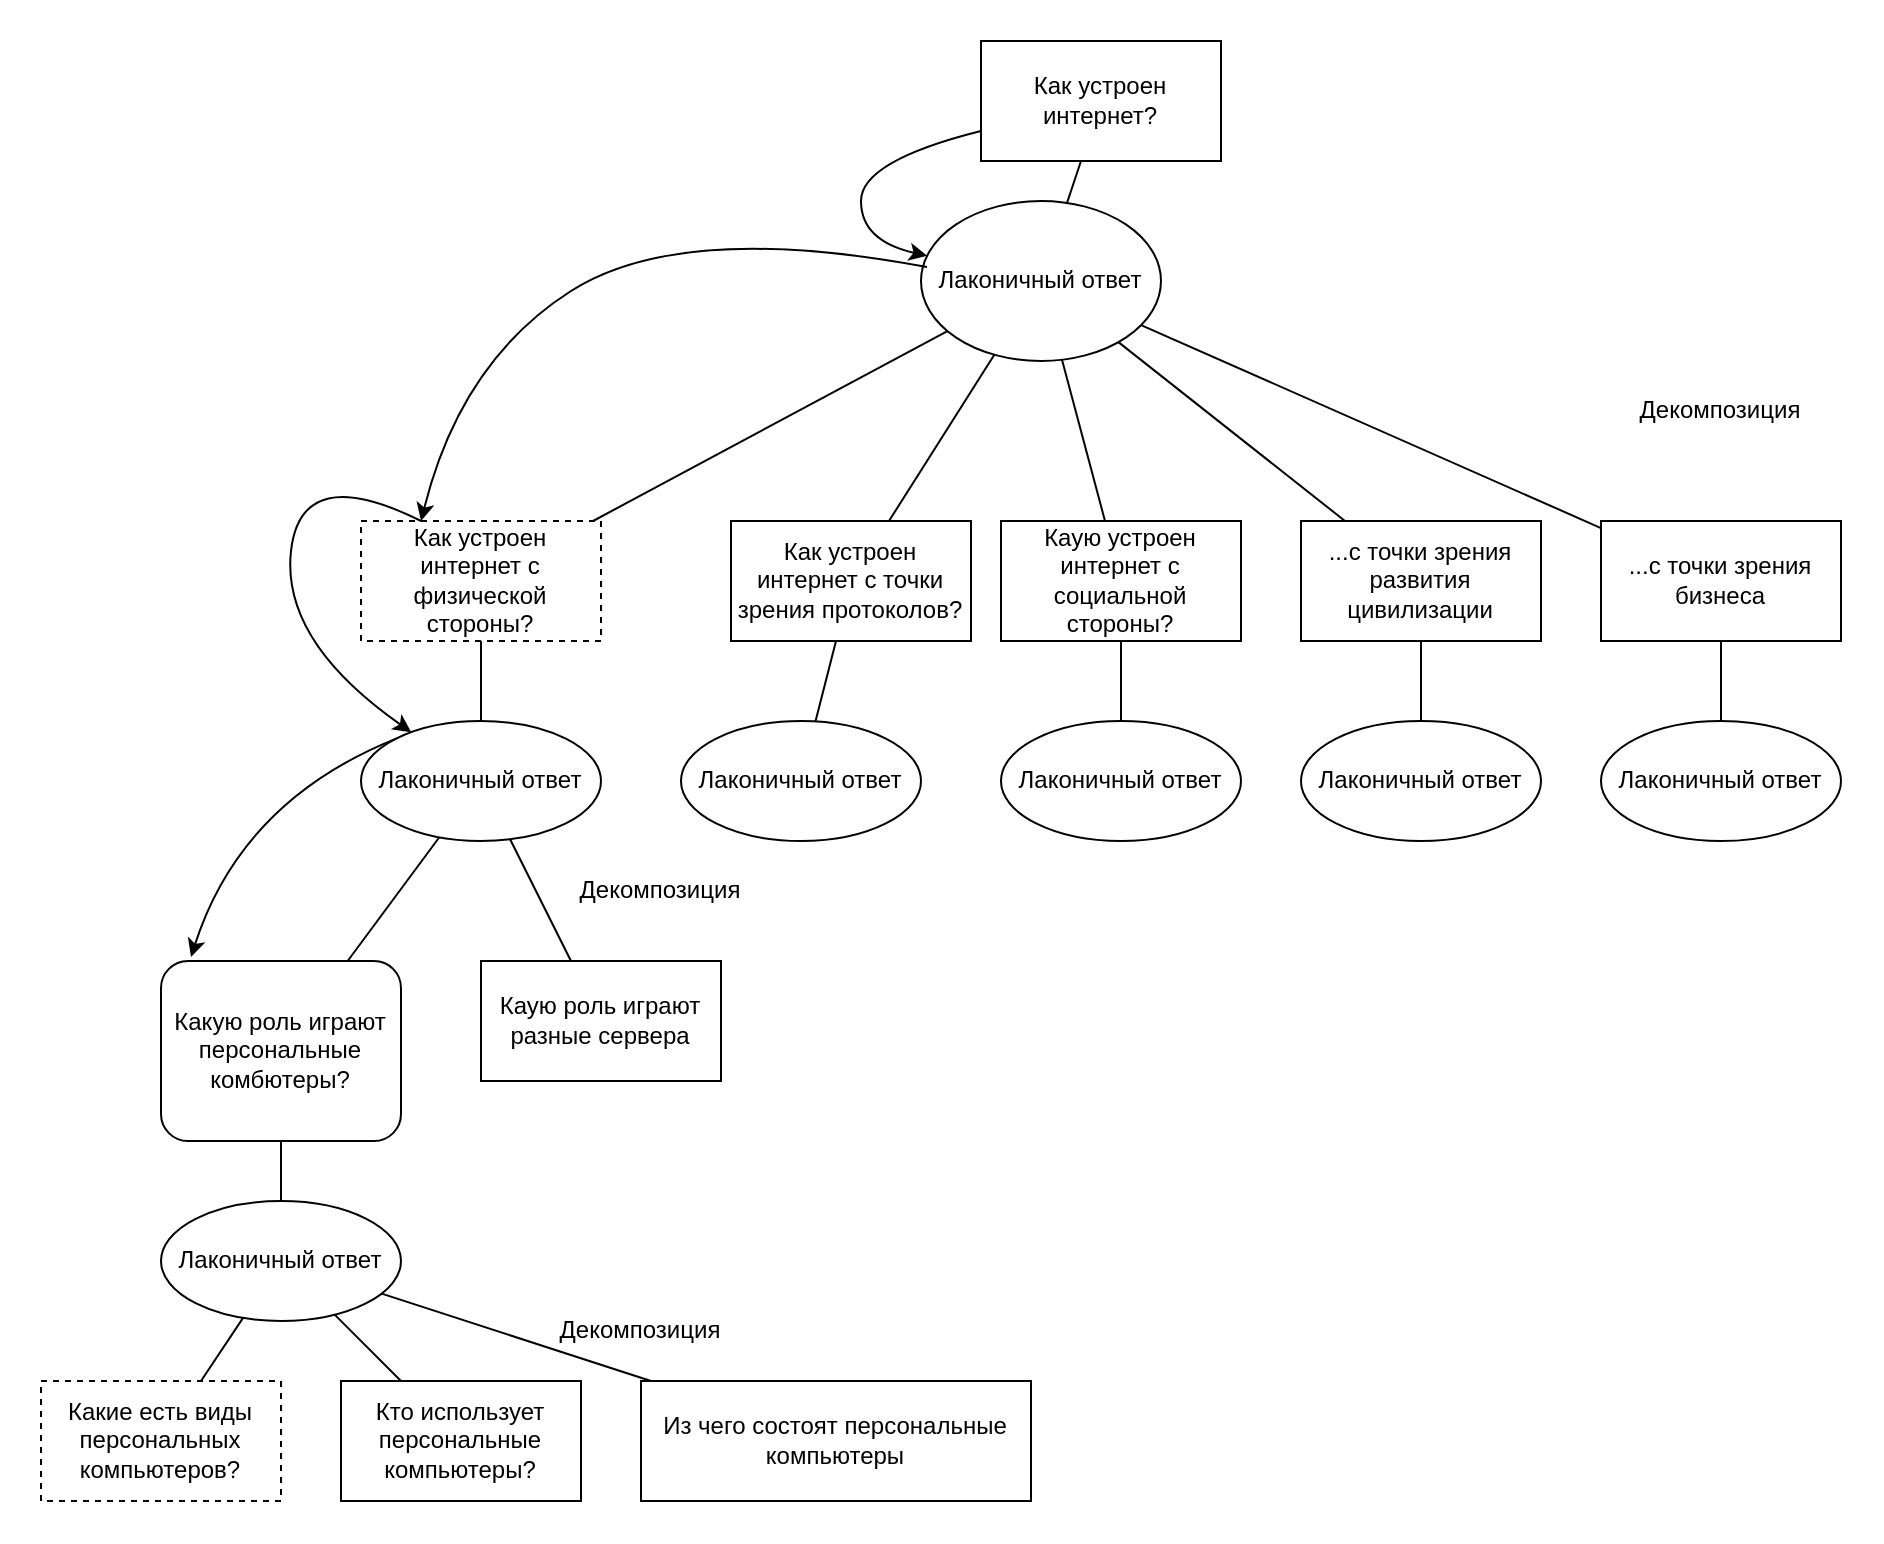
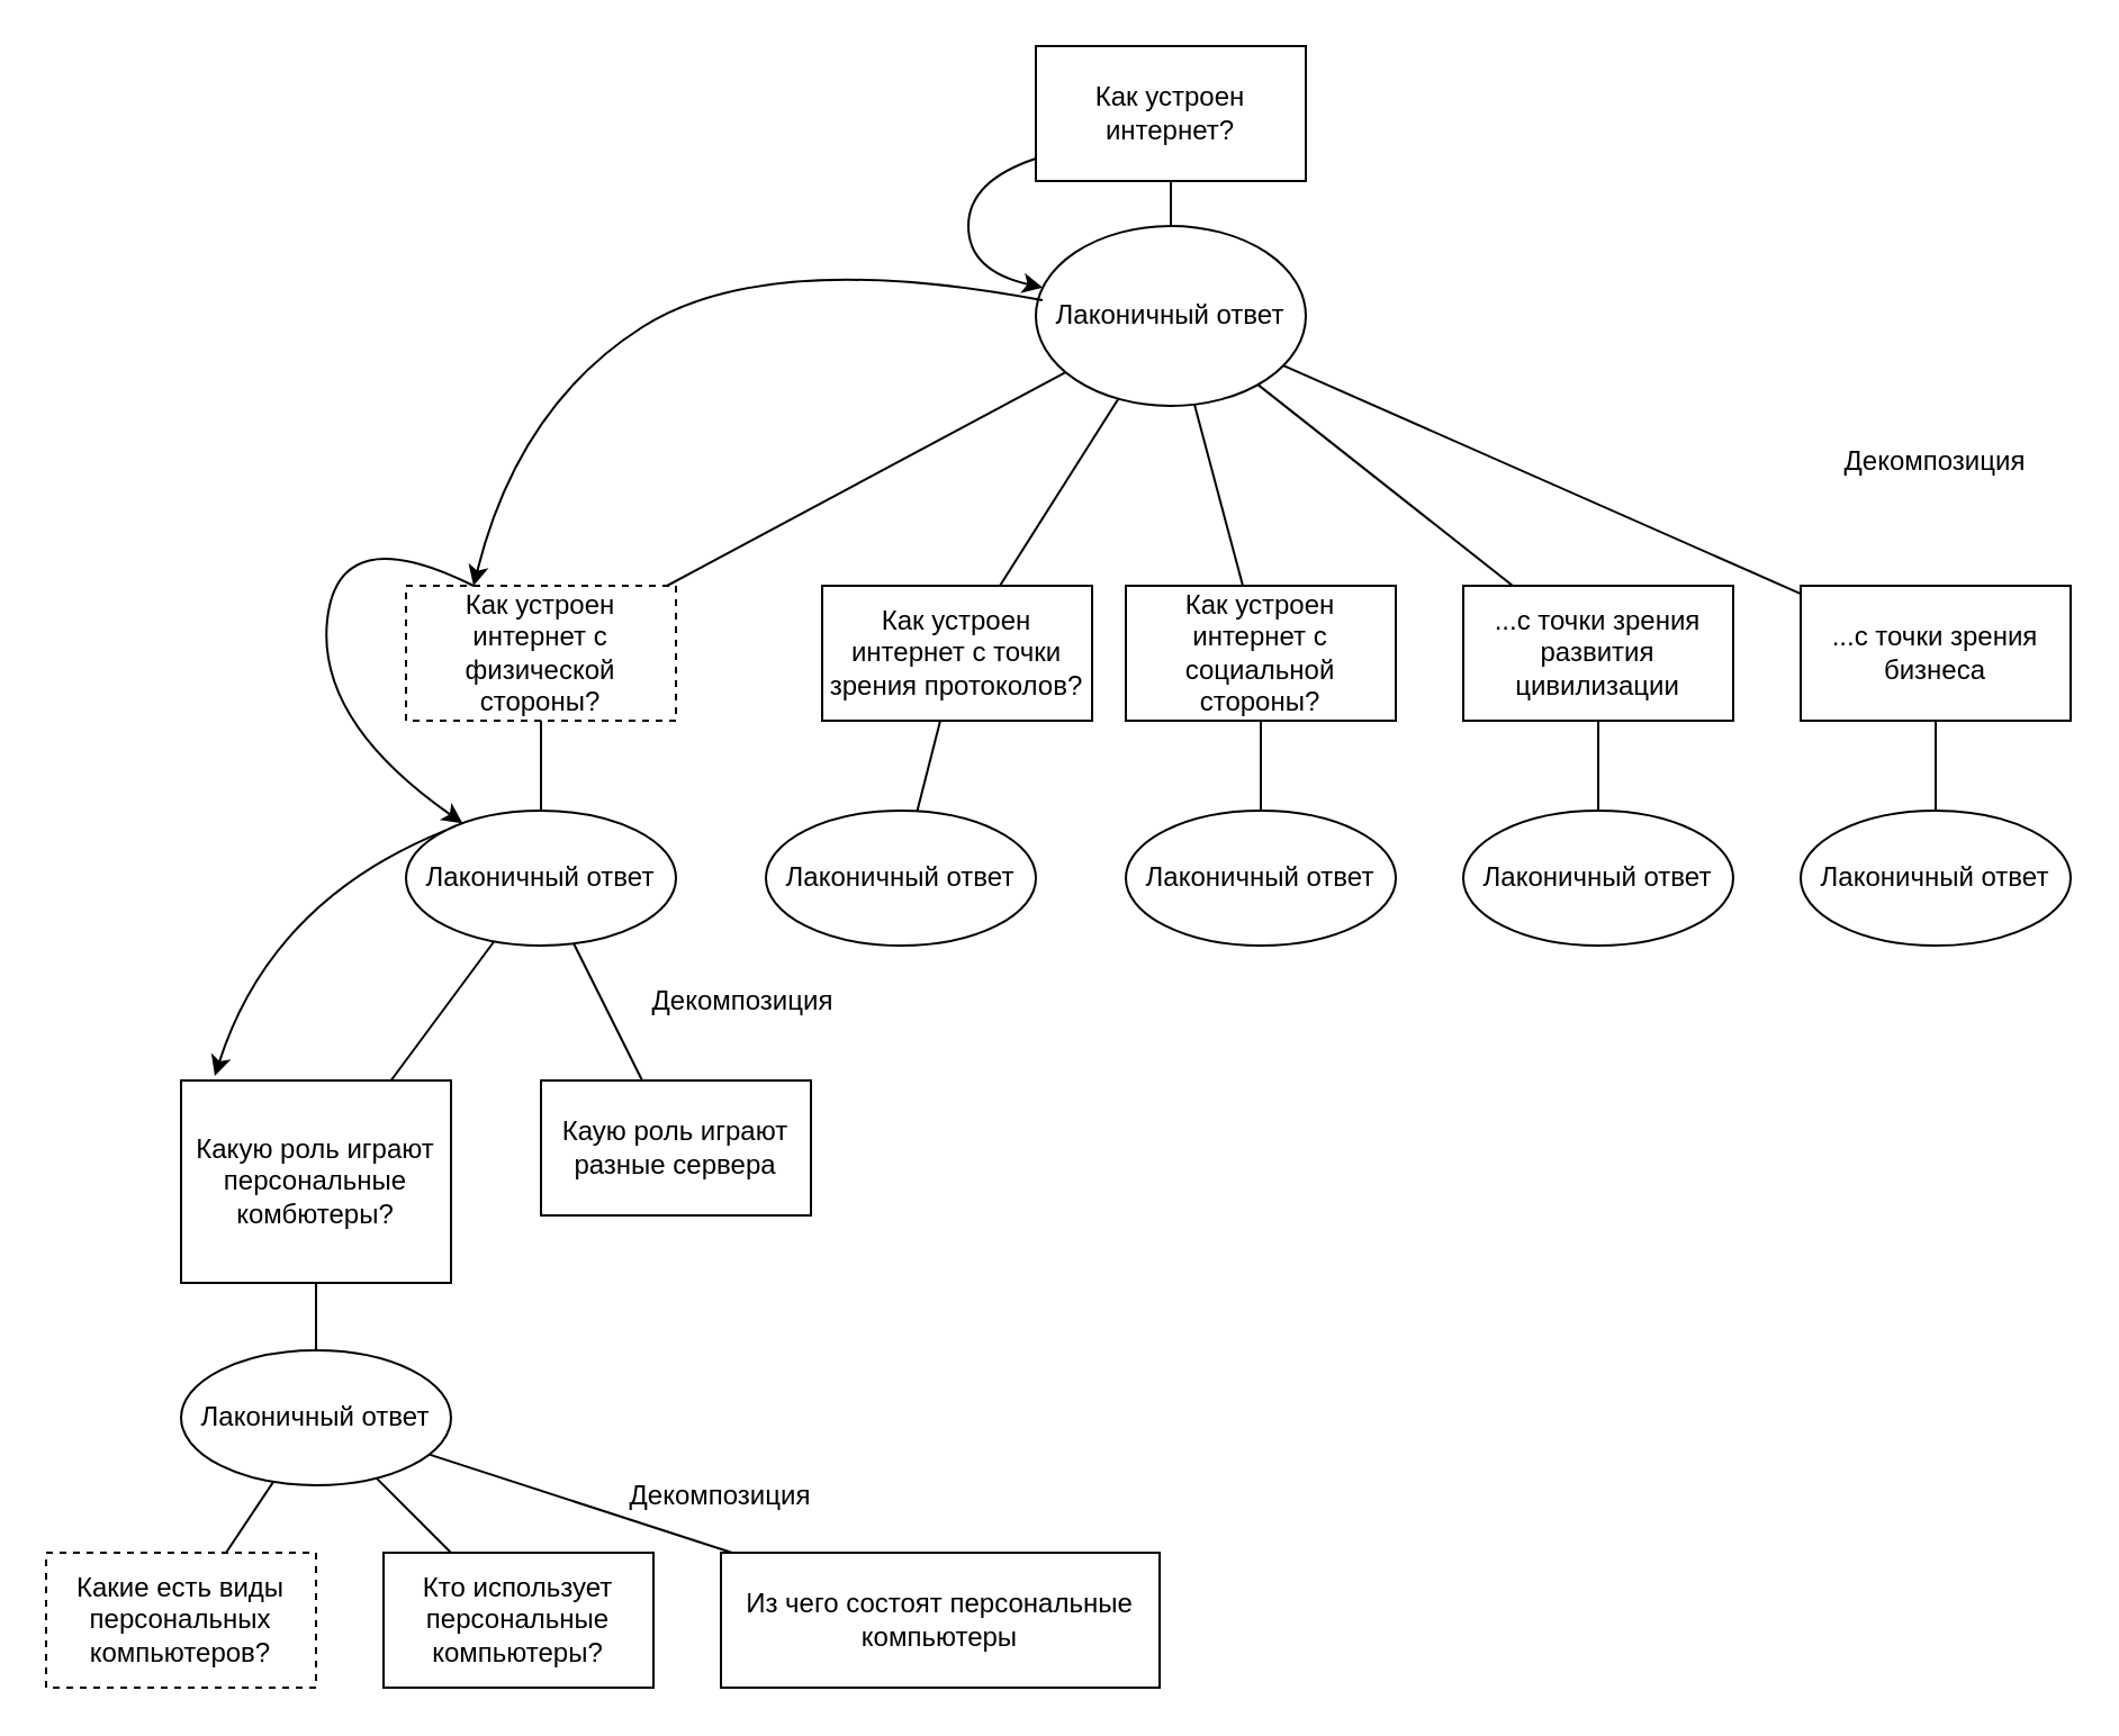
  <mxCell id="0" />
  <mxCell id="1" parent="0" />
- <mxCell id="2" value="Как устроен интернет?" style="rounded=0;whiteSpace=wrap;html=1;" parent="1" vertex="1"><mxGeometry x="490" y="20" width="120" height="60" as="geometry" /></mxCell>
+ <mxCell id="2" value="Как устроен интернет?" style="rounded=0;whiteSpace=wrap;html=1;" parent="1" vertex="1"><mxGeometry x="460" y="20" width="120" height="60" as="geometry" /></mxCell>
  <mxCell id="3" value="Лаконичный ответ" style="ellipse;whiteSpace=wrap;html=1;" parent="1" vertex="1"><mxGeometry x="460" y="100" width="120" height="80" as="geometry" /></mxCell>
  <mxCell id="4" value="Декомпозиция" style="text;html=1;strokeColor=none;fillColor=none;align=center;verticalAlign=middle;whiteSpace=wrap;rounded=0;" parent="1" vertex="1"><mxGeometry x="820" y="190" width="80" height="30" as="geometry" /></mxCell>
  <mxCell id="5" value="Как устроен интернет с физической стороны?" style="rounded=0;whiteSpace=wrap;html=1;dashed=1;" parent="1" vertex="1"><mxGeometry x="180" y="260" width="120" height="60" as="geometry" /></mxCell>
  <mxCell id="6" value="Как устроен интернет с точки зрения протоколов?" style="rounded=0;whiteSpace=wrap;html=1;" parent="1" vertex="1"><mxGeometry x="365" y="260" width="120" height="60" as="geometry" /></mxCell>
- <mxCell id="7" value="Каую устроен интернет с социальной стороны?" style="rounded=0;whiteSpace=wrap;html=1;" parent="1" vertex="1"><mxGeometry x="500" y="260" width="120" height="60" as="geometry" /></mxCell>
+ <mxCell id="7" value="Как устроен интернет с социальной стороны?" style="rounded=0;whiteSpace=wrap;html=1;" parent="1" vertex="1"><mxGeometry x="500" y="260" width="120" height="60" as="geometry" /></mxCell>
  <mxCell id="8" value="...с точки зрения развития цивилизации" style="rounded=0;whiteSpace=wrap;html=1;" parent="1" vertex="1"><mxGeometry x="650" y="260" width="120" height="60" as="geometry" /></mxCell>
  <mxCell id="9" value="...с точки зрения бизнеса" style="rounded=0;whiteSpace=wrap;html=1;" parent="1" vertex="1"><mxGeometry x="800" y="260" width="120" height="60" as="geometry" /></mxCell>
  <mxCell id="10" value="" style="endArrow=none;html=1;rounded=0;" parent="1" source="3" target="2" edge="1"><mxGeometry width="50" height="50" relative="1" as="geometry"><mxPoint x="680" y="60" as="sourcePoint" /><mxPoint x="730" y="10" as="targetPoint" /></mxGeometry></mxCell>
  <mxCell id="11" value="" style="endArrow=none;html=1;rounded=0;" parent="1" source="5" target="3" edge="1"><mxGeometry width="50" height="50" relative="1" as="geometry"><mxPoint x="680" y="60" as="sourcePoint" /><mxPoint x="730" y="10" as="targetPoint" /></mxGeometry></mxCell>
  <mxCell id="12" value="" style="endArrow=none;html=1;rounded=0;" parent="1" source="6" target="3" edge="1"><mxGeometry width="50" height="50" relative="1" as="geometry"><mxPoint x="680" y="60" as="sourcePoint" /><mxPoint x="730" y="10" as="targetPoint" /></mxGeometry></mxCell>
  <mxCell id="13" value="" style="endArrow=none;html=1;rounded=0;" parent="1" source="7" target="3" edge="1"><mxGeometry width="50" height="50" relative="1" as="geometry"><mxPoint x="680" y="60" as="sourcePoint" /><mxPoint x="730" y="10" as="targetPoint" /></mxGeometry></mxCell>
  <mxCell id="14" value="" style="endArrow=none;html=1;rounded=0;" parent="1" source="8" target="3" edge="1"><mxGeometry width="50" height="50" relative="1" as="geometry"><mxPoint x="680" y="60" as="sourcePoint" /><mxPoint x="730" y="10" as="targetPoint" /></mxGeometry></mxCell>
  <mxCell id="15" value="" style="endArrow=none;html=1;rounded=0;" parent="1" source="9" target="3" edge="1"><mxGeometry width="50" height="50" relative="1" as="geometry"><mxPoint x="680" y="60" as="sourcePoint" /><mxPoint x="730" y="10" as="targetPoint" /></mxGeometry></mxCell>
  <mxCell id="16" value="Лаконичный ответ" style="ellipse;whiteSpace=wrap;html=1;" parent="1" vertex="1"><mxGeometry x="800" y="360" width="120" height="60" as="geometry" /></mxCell>
  <mxCell id="17" value="Лаконичный ответ" style="ellipse;whiteSpace=wrap;html=1;" parent="1" vertex="1"><mxGeometry x="650" y="360" width="120" height="60" as="geometry" /></mxCell>
  <mxCell id="18" value="Лаконичный ответ" style="ellipse;whiteSpace=wrap;html=1;" parent="1" vertex="1"><mxGeometry x="500" y="360" width="120" height="60" as="geometry" /></mxCell>
  <mxCell id="19" value="Лаконичный ответ" style="ellipse;whiteSpace=wrap;html=1;" parent="1" vertex="1"><mxGeometry x="340" y="360" width="120" height="60" as="geometry" /></mxCell>
  <mxCell id="20" value="Лаконичный ответ" style="ellipse;whiteSpace=wrap;html=1;" parent="1" vertex="1"><mxGeometry x="180" y="360" width="120" height="60" as="geometry" /></mxCell>
  <mxCell id="21" value="" style="endArrow=none;html=1;rounded=0;" parent="1" source="20" target="5" edge="1"><mxGeometry width="50" height="50" relative="1" as="geometry"><mxPoint x="680" y="320" as="sourcePoint" /><mxPoint x="730" y="270" as="targetPoint" /></mxGeometry></mxCell>
  <mxCell id="22" value="" style="endArrow=none;html=1;rounded=0;" parent="1" source="18" target="7" edge="1"><mxGeometry width="50" height="50" relative="1" as="geometry"><mxPoint x="680" y="320" as="sourcePoint" /><mxPoint x="730" y="270" as="targetPoint" /></mxGeometry></mxCell>
  <mxCell id="23" value="" style="endArrow=none;html=1;rounded=0;" parent="1" source="19" target="6" edge="1"><mxGeometry width="50" height="50" relative="1" as="geometry"><mxPoint x="680" y="320" as="sourcePoint" /><mxPoint x="730" y="270" as="targetPoint" /></mxGeometry></mxCell>
  <mxCell id="24" value="" style="endArrow=none;html=1;rounded=0;" parent="1" source="17" target="8" edge="1"><mxGeometry width="50" height="50" relative="1" as="geometry"><mxPoint x="680" y="320" as="sourcePoint" /><mxPoint x="730" y="270" as="targetPoint" /></mxGeometry></mxCell>
  <mxCell id="25" value="" style="endArrow=none;html=1;rounded=0;" parent="1" source="16" target="9" edge="1"><mxGeometry width="50" height="50" relative="1" as="geometry"><mxPoint x="680" y="320" as="sourcePoint" /><mxPoint x="730" y="270" as="targetPoint" /></mxGeometry></mxCell>
  <mxCell id="26" value="" style="curved=1;endArrow=classic;html=1;rounded=0;" parent="1" source="2" target="3" edge="1"><mxGeometry width="50" height="50" relative="1" as="geometry"><mxPoint x="220" y="-50" as="sourcePoint" /><mxPoint x="270" y="-100" as="targetPoint" /><Array as="points"><mxPoint x="430" y="80" /><mxPoint x="430" y="120" /></Array></mxGeometry></mxCell>
  <mxCell id="27" value="" style="curved=1;endArrow=classic;html=1;rounded=0;exitX=0.025;exitY=0.413;exitDx=0;exitDy=0;exitPerimeter=0;entryX=0.25;entryY=0;entryDx=0;entryDy=0;" parent="1" source="3" target="5" edge="1"><mxGeometry width="50" height="50" relative="1" as="geometry"><mxPoint x="220" y="-50" as="sourcePoint" /><mxPoint x="230" y="240" as="targetPoint" /><Array as="points"><mxPoint x="340" y="110" /><mxPoint x="230" y="180" /></Array></mxGeometry></mxCell>
  <mxCell id="28" value="" style="curved=1;endArrow=classic;html=1;rounded=0;exitX=0.25;exitY=0;exitDx=0;exitDy=0;" parent="1" source="5" target="20" edge="1"><mxGeometry width="50" height="50" relative="1" as="geometry"><mxPoint x="230" y="-40" as="sourcePoint" /><mxPoint x="280" y="-90" as="targetPoint" /><Array as="points"><mxPoint x="150" y="230" /><mxPoint x="140" y="320" /></Array></mxGeometry></mxCell>
- <mxCell id="29" value="Какую роль играют персональные комбютеры?" style="whiteSpace=wrap;html=1;rounded=1;" parent="1" vertex="1"><mxGeometry x="80" y="480" width="120" height="90" as="geometry" /></mxCell>
+ <mxCell id="29" value="Какую роль играют персональные комбютеры?" style="rounded=0;whiteSpace=wrap;html=1;" parent="1" vertex="1"><mxGeometry x="80" y="480" width="120" height="90" as="geometry" /></mxCell>
  <mxCell id="30" value="Каую роль играют разные сервера" style="rounded=0;whiteSpace=wrap;html=1;" parent="1" vertex="1"><mxGeometry x="240" y="480" width="120" height="60" as="geometry" /></mxCell>
  <mxCell id="31" value="" style="endArrow=none;html=1;rounded=0;" parent="1" source="29" target="20" edge="1"><mxGeometry width="50" height="50" relative="1" as="geometry"><mxPoint x="660" y="510" as="sourcePoint" /><mxPoint x="710" y="460" as="targetPoint" /></mxGeometry></mxCell>
  <mxCell id="32" value="" style="endArrow=none;html=1;rounded=0;" parent="1" source="30" target="20" edge="1"><mxGeometry width="50" height="50" relative="1" as="geometry"><mxPoint x="660" y="510" as="sourcePoint" /><mxPoint x="710" y="460" as="targetPoint" /></mxGeometry></mxCell>
  <mxCell id="33" value="" style="curved=1;endArrow=classic;html=1;rounded=0;exitX=0;exitY=0;exitDx=0;exitDy=0;entryX=0.125;entryY=-0.022;entryDx=0;entryDy=0;entryPerimeter=0;" parent="1" source="20" target="29" edge="1"><mxGeometry width="50" height="50" relative="1" as="geometry"><mxPoint x="150" y="-70" as="sourcePoint" /><mxPoint x="200" y="-120" as="targetPoint" /><Array as="points"><mxPoint x="120" y="400" /></Array></mxGeometry></mxCell>
  <mxCell id="34" value="Какие есть виды персональных компьютеров?" style="rounded=0;whiteSpace=wrap;html=1;dashed=1;" parent="1" vertex="1"><mxGeometry x="20" y="690" width="120" height="60" as="geometry" /></mxCell>
  <mxCell id="35" value="" style="endArrow=none;html=1;rounded=0;" parent="1" source="36" target="34" edge="1"><mxGeometry width="50" height="50" relative="1" as="geometry"><mxPoint x="660" y="600" as="sourcePoint" /><mxPoint x="710" y="550" as="targetPoint" /></mxGeometry></mxCell>
  <mxCell id="36" value="Лаконичный ответ" style="ellipse;whiteSpace=wrap;html=1;" parent="1" vertex="1"><mxGeometry x="80" y="600" width="120" height="60" as="geometry" /></mxCell>
  <mxCell id="37" value="" style="endArrow=none;html=1;rounded=0;" parent="1" source="29" target="36" edge="1"><mxGeometry width="50" height="50" relative="1" as="geometry"><mxPoint x="660" y="450" as="sourcePoint" /><mxPoint x="710" y="400" as="targetPoint" /></mxGeometry></mxCell>
  <mxCell id="38" value="Кто использует персональные компьютеры?" style="rounded=0;whiteSpace=wrap;html=1;" parent="1" vertex="1"><mxGeometry x="170" y="690" width="120" height="60" as="geometry" /></mxCell>
  <mxCell id="39" value="Из чего состоят персональные компьютеры" style="rounded=0;whiteSpace=wrap;html=1;" parent="1" vertex="1"><mxGeometry x="320" y="690" width="195" height="60" as="geometry" /></mxCell>
  <mxCell id="40" value="" style="endArrow=none;html=1;rounded=0;" parent="1" source="36" target="38" edge="1"><mxGeometry width="50" height="50" relative="1" as="geometry"><mxPoint x="660" y="420" as="sourcePoint" /><mxPoint x="710" y="370" as="targetPoint" /></mxGeometry></mxCell>
  <mxCell id="41" value="" style="endArrow=none;html=1;rounded=0;" parent="1" source="36" target="39" edge="1"><mxGeometry width="50" height="50" relative="1" as="geometry"><mxPoint x="660" y="420" as="sourcePoint" /><mxPoint x="710" y="370" as="targetPoint" /></mxGeometry></mxCell>
  <mxCell id="42" value="Декомпозиция" style="text;html=1;strokeColor=none;fillColor=none;align=center;verticalAlign=middle;whiteSpace=wrap;rounded=0;" parent="1" vertex="1"><mxGeometry x="290" y="430" width="80" height="30" as="geometry" /></mxCell>
  <mxCell id="43" value="Декомпозиция" style="text;html=1;strokeColor=none;fillColor=none;align=center;verticalAlign=middle;whiteSpace=wrap;rounded=0;" parent="1" vertex="1"><mxGeometry x="280" y="650" width="80" height="30" as="geometry" /></mxCell>
